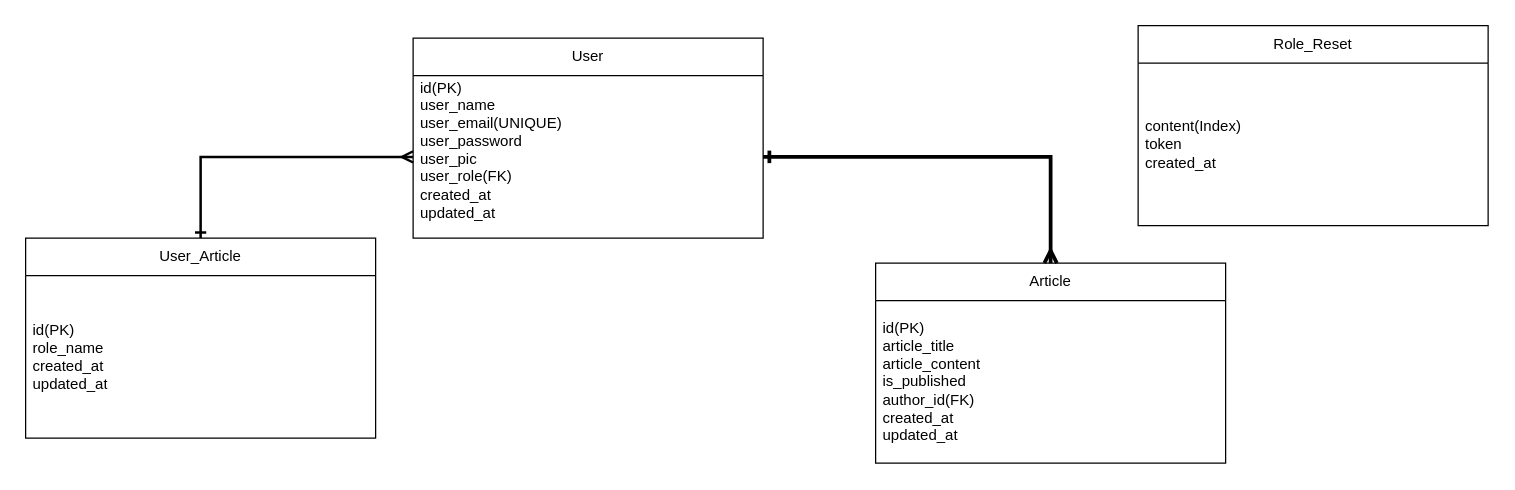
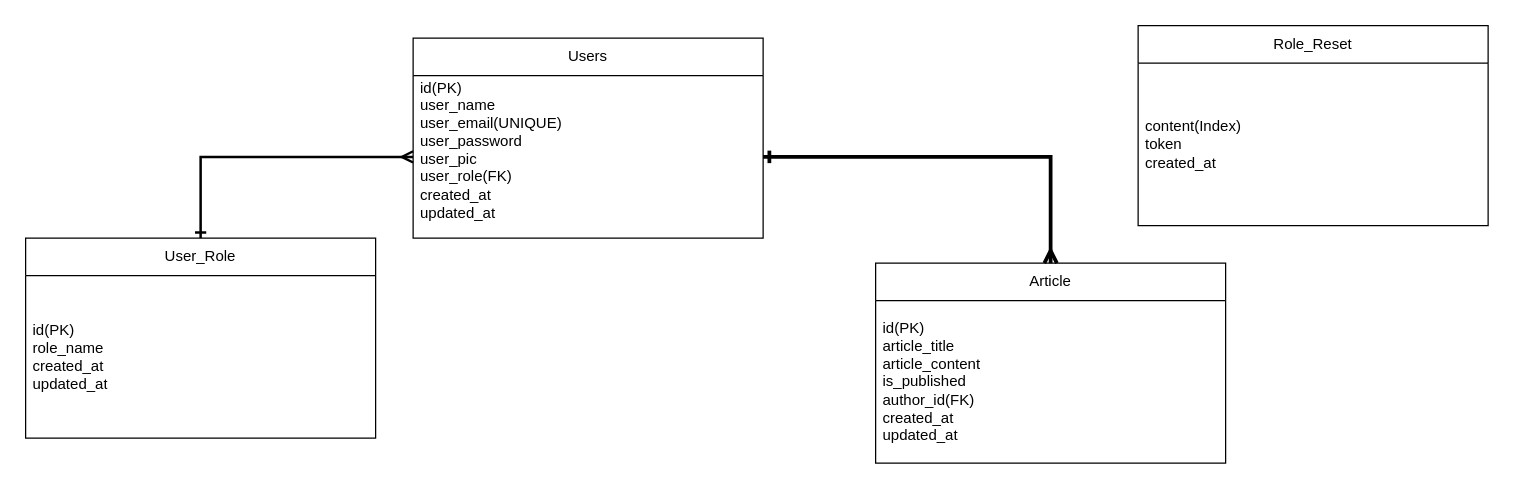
  <mxCell id="0" />
  <mxCell id="1" parent="0" />
- <mxCell id="2" value="User" style="swimlane;fontStyle=0;childLayout=stackLayout;horizontal=1;startSize=30;horizontalStack=0;resizeParent=1;resizeParentMax=0;resizeLast=0;collapsible=1;marginBottom=0;whiteSpace=wrap;html=1;" vertex="1" parent="1"><mxGeometry x="330" y="30" width="280" height="160" as="geometry" /></mxCell>
+ <mxCell id="2" value="Users" style="swimlane;fontStyle=0;childLayout=stackLayout;horizontal=1;startSize=30;horizontalStack=0;resizeParent=1;resizeParentMax=0;resizeLast=0;collapsible=1;marginBottom=0;whiteSpace=wrap;html=1;" vertex="1" parent="1"><mxGeometry x="330" y="30" width="280" height="160" as="geometry" /></mxCell>
  <mxCell id="3" value="id(PK)&lt;br&gt;user_name&lt;br&gt;user_email(UNIQUE)&lt;br&gt;user_password&lt;br&gt;user_pic&lt;br&gt;user_role(FK)&lt;br&gt;created_at&lt;br&gt;updated_at&lt;br&gt;&lt;br&gt;" style="text;strokeColor=none;fillColor=none;align=left;verticalAlign=middle;spacingLeft=4;spacingRight=4;overflow=hidden;points=[[0,0.5],[1,0.5]];portConstraint=eastwest;rotatable=0;whiteSpace=wrap;html=1;" vertex="1" parent="2"><mxGeometry y="30" width="280" height="130" as="geometry" /></mxCell>
  <mxCell id="4" style="edgeStyle=orthogonalEdgeStyle;rounded=0;orthogonalLoop=1;jettySize=auto;html=1;exitX=0.5;exitY=0;exitDx=0;exitDy=0;entryX=0;entryY=0.5;entryDx=0;entryDy=0;strokeWidth=2;startArrow=ERone;startFill=0;endArrow=ERmany;endFill=0;" edge="1" parent="1" source="5" target="3"><mxGeometry relative="1" as="geometry" /></mxCell>
- <mxCell id="5" value="User_Article" style="swimlane;fontStyle=0;childLayout=stackLayout;horizontal=1;startSize=30;horizontalStack=0;resizeParent=1;resizeParentMax=0;resizeLast=0;collapsible=1;marginBottom=0;whiteSpace=wrap;html=1;" vertex="1" parent="1"><mxGeometry y="190" width="280" height="160" as="geometry" x="20" /></mxCell>
+ <mxCell id="5" value="User_Role" style="swimlane;fontStyle=0;childLayout=stackLayout;horizontal=1;startSize=30;horizontalStack=0;resizeParent=1;resizeParentMax=0;resizeLast=0;collapsible=1;marginBottom=0;whiteSpace=wrap;html=1;" vertex="1" parent="1"><mxGeometry y="190" width="280" height="160" as="geometry" x="20" /></mxCell>
  <mxCell id="6" value="id(PK)&lt;br&gt;role_name&lt;br&gt;created_at&lt;br&gt;updated_at&lt;br&gt;" style="text;strokeColor=none;fillColor=none;align=left;verticalAlign=middle;spacingLeft=4;spacingRight=4;overflow=hidden;points=[[0,0.5],[1,0.5]];portConstraint=eastwest;rotatable=0;whiteSpace=wrap;html=1;" vertex="1" parent="5"><mxGeometry y="30" width="280" height="130" as="geometry" /></mxCell>
  <mxCell id="7" value="Article" style="swimlane;fontStyle=0;childLayout=stackLayout;horizontal=1;startSize=30;horizontalStack=0;resizeParent=1;resizeParentMax=0;resizeLast=0;collapsible=1;marginBottom=0;whiteSpace=wrap;html=1;" vertex="1" parent="1"><mxGeometry x="700" y="210" width="280" height="160" as="geometry" /></mxCell>
  <mxCell id="8" value="id(PK)&lt;br&gt;article_title&lt;br&gt;article_content&lt;br&gt;is_published&lt;br&gt;author_id(FK)&lt;br&gt;created_at&lt;br&gt;updated_at" style="text;strokeColor=none;fillColor=none;align=left;verticalAlign=middle;spacingLeft=4;spacingRight=4;overflow=hidden;points=[[0,0.5],[1,0.5]];portConstraint=eastwest;rotatable=0;whiteSpace=wrap;html=1;" vertex="1" parent="7"><mxGeometry y="30" width="280" height="130" as="geometry" /></mxCell>
  <mxCell id="9" value="Role_Reset" style="swimlane;fontStyle=0;childLayout=stackLayout;horizontal=1;startSize=30;horizontalStack=0;resizeParent=1;resizeParentMax=0;resizeLast=0;collapsible=1;marginBottom=0;whiteSpace=wrap;html=1;" vertex="1" parent="1"><mxGeometry x="910" y="20" width="280" height="160" as="geometry" /></mxCell>
  <mxCell id="10" value="content(Index)&lt;br&gt;token&lt;br&gt;created_at" style="text;strokeColor=none;fillColor=none;align=left;verticalAlign=middle;spacingLeft=4;spacingRight=4;overflow=hidden;points=[[0,0.5],[1,0.5]];portConstraint=eastwest;rotatable=0;whiteSpace=wrap;html=1;" vertex="1" parent="9"><mxGeometry y="30" width="280" height="130" as="geometry" /></mxCell>
  <mxCell id="11" style="edgeStyle=orthogonalEdgeStyle;rounded=0;orthogonalLoop=1;jettySize=auto;html=1;exitX=1;exitY=0.5;exitDx=0;exitDy=0;endArrow=ERmany;endFill=0;startArrow=ERone;startFill=0;strokeWidth=3;" edge="1" parent="1" source="3" target="7"><mxGeometry relative="1" as="geometry" /></mxCell>
